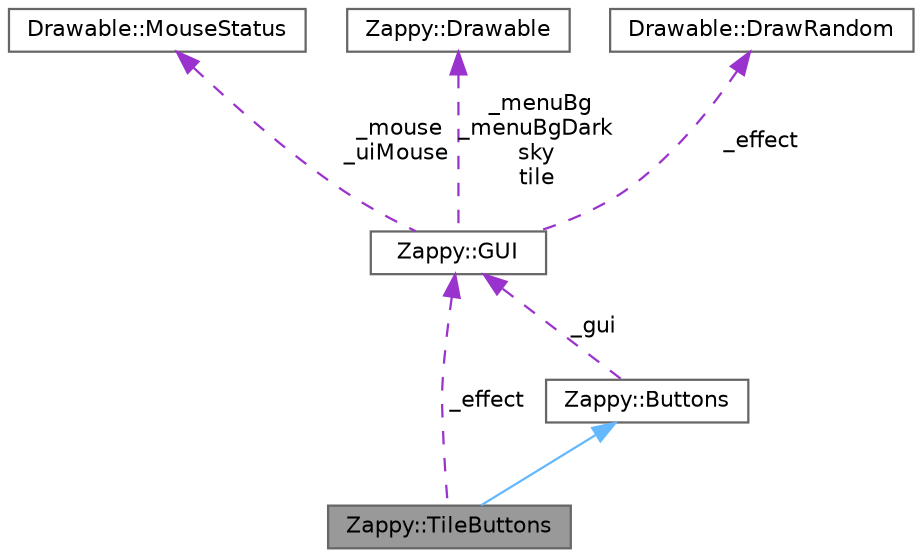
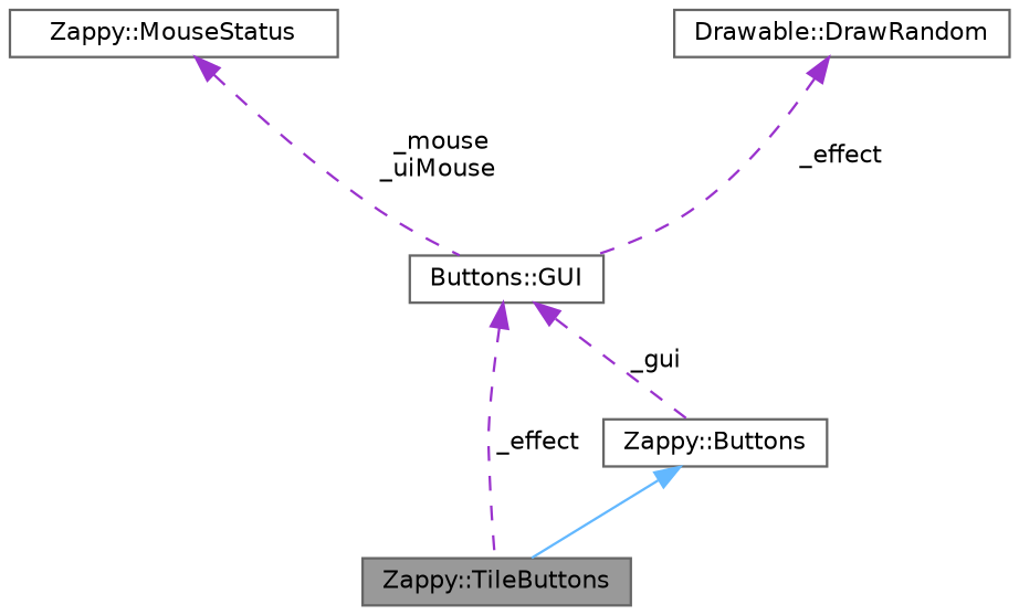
  digraph {
    node [color=gray40 fillcolor=white fontname=Helvetica fontsize=10 shape=box style=filled]
    edge [color=darkorchid3 dir=back fontname=Helvetica fontsize=10 labelfontname=Helvetica labelfontsize=10 style=dashed]
    n1 [fillcolor=grey60 fontcolor=black height=0.2 label="Zappy::TileButtons" width=0.4]
    n2 [height=0.2 label="Zappy::Buttons" width=0.4]
-   n3 [height=0.2 label="Zappy::GUI" width=0.4]
-   n4 [height=0.2 label="Drawable::MouseStatus" width=0.4]
-   n5 [height=0.2 label="Zappy::Drawable" width=0.4]
+   n3 [height=0.2 label="Buttons::GUI" width=0.4]
+   n4 [height=0.2 label="Zappy::MouseStatus" width=0.4]
    n6 [height=0.2 label="Drawable::DrawRandom" width=0.4]
    n2 -> n1 [color=steelblue1 style=solid]
    n3 -> n1 [label=" _effect"]
    n3 -> n2 [label=" _gui"]
    n4 -> n3 [label=" _mouse\n_uiMouse"]
-   n5 -> n3 [label=" _menuBg\n_menuBgDark\nsky\ntile"]
    n6 -> n3 [label=" _effect"]
  }
